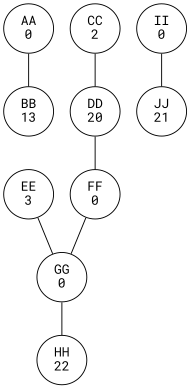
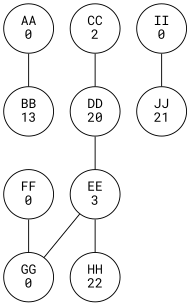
  graph {
    fontname="Roboto Mono"
    node [fontname="Roboto Mono"]
    edge [fontname="Roboto Mono"]
    "AA\n0"
    "BB\n13"
    "DD\n20"
    "EE\n3"
    "II\n0"
    "JJ\n21"
    "CC\n2"
    "GG\n0"
    "FF\n0"
    "HH\n22"
    "AA\n0" -- "BB\n13"
-   "DD\n20" -- "FF\n0"
+   "DD\n20" -- "EE\n3"
    "EE\n3" -- "GG\n0"
    "II\n0" -- "JJ\n21"
    "CC\n2" -- "DD\n20"
-   "GG\n0" -- "HH\n22"
+   "EE\n3" -- "HH\n22"
    "FF\n0" -- "GG\n0"
  }
